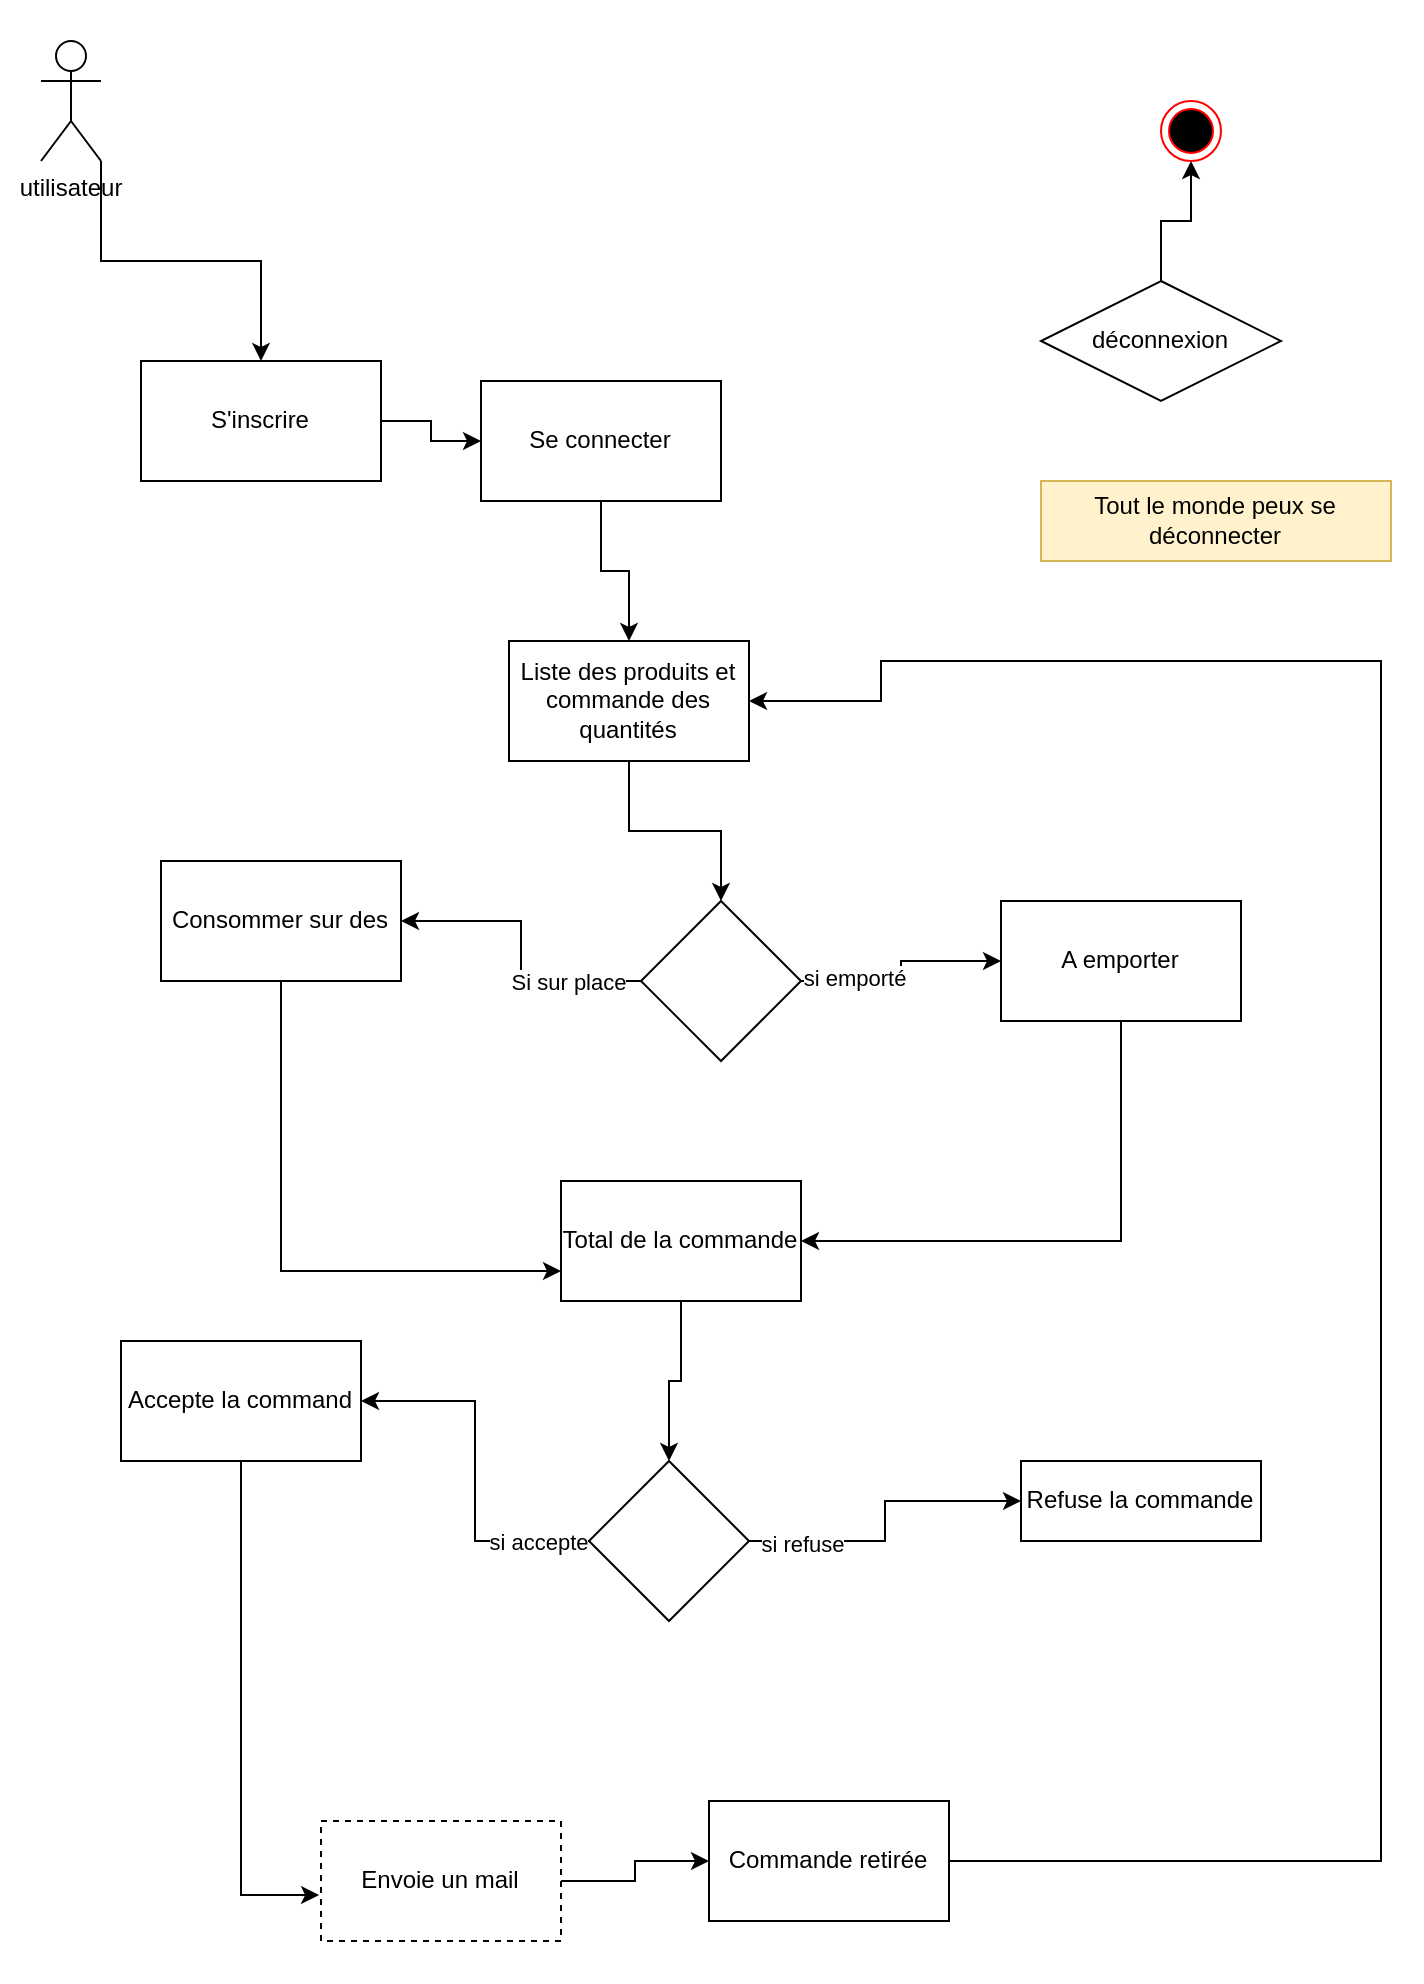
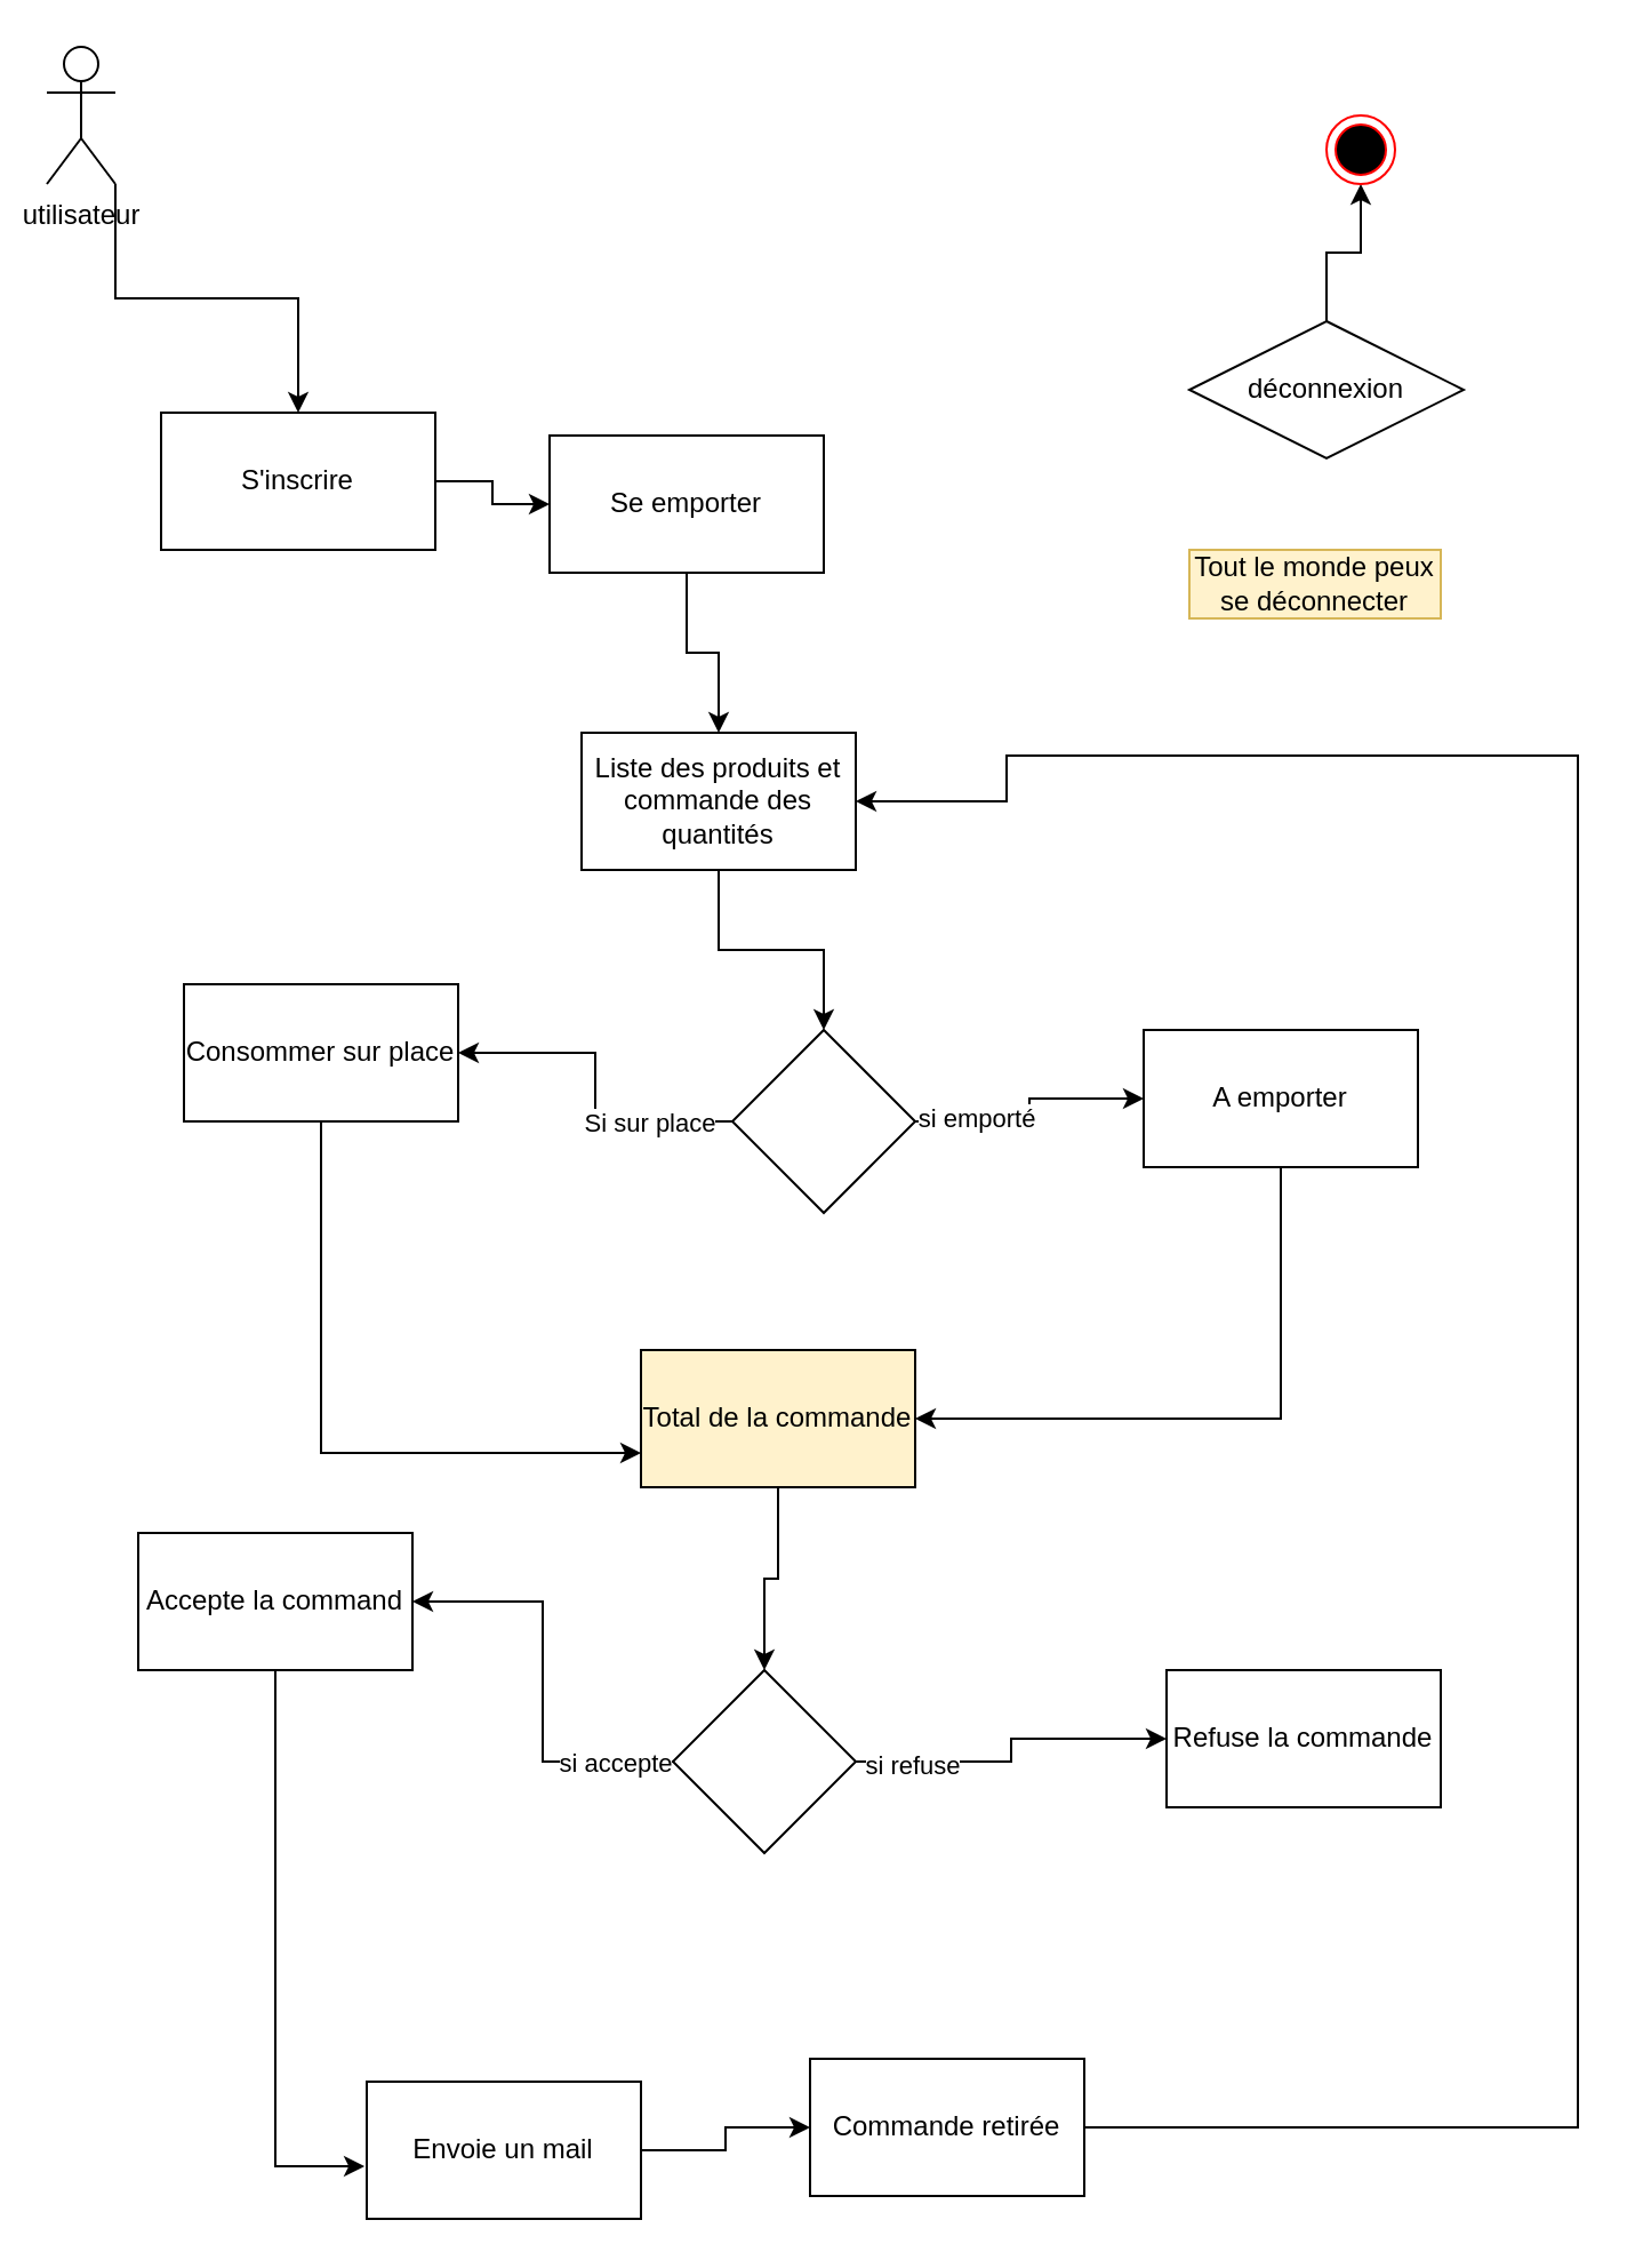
  <mxCell id="0" />
  <mxCell id="1" parent="0" />
  <mxCell id="2" style="edgeStyle=orthogonalEdgeStyle;rounded=0;orthogonalLoop=1;jettySize=auto;html=1;exitX=0.5;exitY=1;exitDx=0;exitDy=0;entryX=0.5;entryY=0;entryDx=0;entryDy=0;" edge="1" parent="1" source="3" target="7"><mxGeometry relative="1" as="geometry" /></mxCell>
- <mxCell id="3" value="Se connecter" style="rounded=0;whiteSpace=wrap;html=1;" vertex="1" parent="1"><mxGeometry x="240" y="190" width="120" height="60" as="geometry" /></mxCell>
+ <mxCell id="3" value="Se emporter" style="rounded=0;whiteSpace=wrap;html=1;" vertex="1" parent="1"><mxGeometry x="240" y="190" width="120" height="60" as="geometry" /></mxCell>
  <mxCell id="4" style="edgeStyle=orthogonalEdgeStyle;rounded=0;orthogonalLoop=1;jettySize=auto;html=1;exitX=1;exitY=0.5;exitDx=0;exitDy=0;entryX=0;entryY=0.5;entryDx=0;entryDy=0;" edge="1" parent="1" source="5" target="3"><mxGeometry relative="1" as="geometry" /></mxCell>
  <mxCell id="5" value="S'inscrire" style="rounded=0;whiteSpace=wrap;html=1;" vertex="1" parent="1"><mxGeometry x="70" y="180" width="120" height="60" as="geometry" /></mxCell>
  <mxCell id="6" style="edgeStyle=orthogonalEdgeStyle;rounded=0;orthogonalLoop=1;jettySize=auto;html=1;entryX=0.5;entryY=0;entryDx=0;entryDy=0;" edge="1" parent="1" source="7" target="12"><mxGeometry relative="1" as="geometry" /></mxCell>
  <mxCell id="7" value="Liste des produits et commande des quantités" style="rounded=0;whiteSpace=wrap;html=1;" vertex="1" parent="1"><mxGeometry x="254" y="320" width="120" height="60" as="geometry" /></mxCell>
  <mxCell id="8" style="edgeStyle=orthogonalEdgeStyle;rounded=0;orthogonalLoop=1;jettySize=auto;html=1;exitX=0;exitY=0.5;exitDx=0;exitDy=0;" edge="1" parent="1" source="12" target="14"><mxGeometry relative="1" as="geometry" /></mxCell>
  <mxCell id="9" value="&lt;div&gt;Si sur place&lt;/div&gt;" style="edgeLabel;html=1;align=center;verticalAlign=middle;resizable=0;points=[];" vertex="1" connectable="0" parent="8"><mxGeometry x="-0.507" relative="1" as="geometry"><mxPoint as="offset" /></mxGeometry></mxCell>
  <mxCell id="10" style="edgeStyle=orthogonalEdgeStyle;rounded=0;orthogonalLoop=1;jettySize=auto;html=1;exitX=1;exitY=0.5;exitDx=0;exitDy=0;entryX=0;entryY=0.5;entryDx=0;entryDy=0;" edge="1" parent="1" source="12" target="16"><mxGeometry relative="1" as="geometry" /></mxCell>
  <mxCell id="11" value="si emporté" style="edgeLabel;html=1;align=center;verticalAlign=middle;resizable=0;points=[];" vertex="1" connectable="0" parent="10"><mxGeometry x="-0.527" y="2" relative="1" as="geometry"><mxPoint as="offset" /></mxGeometry></mxCell>
  <mxCell id="12" value="" style="rhombus;whiteSpace=wrap;html=1;" vertex="1" parent="1"><mxGeometry x="320" y="450" width="80" height="80" as="geometry" /></mxCell>
  <mxCell id="13" style="edgeStyle=orthogonalEdgeStyle;rounded=0;orthogonalLoop=1;jettySize=auto;html=1;exitX=0.5;exitY=1;exitDx=0;exitDy=0;entryX=0;entryY=0.75;entryDx=0;entryDy=0;" edge="1" parent="1" source="14" target="18"><mxGeometry relative="1" as="geometry" /></mxCell>
- <mxCell id="14" value="Consommer sur des" style="rounded=0;whiteSpace=wrap;html=1;" vertex="1" parent="1"><mxGeometry x="80" y="430" width="120" height="60" as="geometry" /></mxCell>
+ <mxCell id="14" value="Consommer sur place" style="rounded=0;whiteSpace=wrap;html=1;" vertex="1" parent="1"><mxGeometry x="80" y="430" width="120" height="60" as="geometry" /></mxCell>
  <mxCell id="15" style="edgeStyle=orthogonalEdgeStyle;rounded=0;orthogonalLoop=1;jettySize=auto;html=1;exitX=0.5;exitY=1;exitDx=0;exitDy=0;entryX=1;entryY=0.5;entryDx=0;entryDy=0;" edge="1" parent="1" source="16" target="18"><mxGeometry relative="1" as="geometry" /></mxCell>
  <mxCell id="16" value="A emporter" style="rounded=0;whiteSpace=wrap;html=1;" vertex="1" parent="1"><mxGeometry x="500" y="450" width="120" height="60" as="geometry" /></mxCell>
  <mxCell id="17" style="edgeStyle=orthogonalEdgeStyle;rounded=0;orthogonalLoop=1;jettySize=auto;html=1;exitX=0.5;exitY=1;exitDx=0;exitDy=0;entryX=0.5;entryY=0;entryDx=0;entryDy=0;" edge="1" parent="1" source="18" target="24"><mxGeometry relative="1" as="geometry" /></mxCell>
- <mxCell id="18" value="&lt;div&gt;Total de la commande&lt;/div&gt;" style="rounded=0;whiteSpace=wrap;html=1;" vertex="1" parent="1"><mxGeometry x="280" y="590" width="120" height="60" as="geometry" /></mxCell>
+ <mxCell id="18" value="&lt;div&gt;Total de la commande&lt;/div&gt;" style="rounded=0;whiteSpace=wrap;html=1;fillColor=#fff2cc;" vertex="1" parent="1"><mxGeometry x="280" y="590" width="120" height="60" as="geometry" /></mxCell>
  <mxCell id="19" value="Accepte la command" style="rounded=0;whiteSpace=wrap;html=1;" vertex="1" parent="1"><mxGeometry x="60" y="670" width="120" height="60" as="geometry" /></mxCell>
  <mxCell id="20" style="edgeStyle=orthogonalEdgeStyle;rounded=0;orthogonalLoop=1;jettySize=auto;html=1;exitX=0;exitY=0.5;exitDx=0;exitDy=0;entryX=1;entryY=0.5;entryDx=0;entryDy=0;" edge="1" parent="1" source="24" target="19"><mxGeometry relative="1" as="geometry" /></mxCell>
  <mxCell id="21" value="si accepte" style="edgeLabel;html=1;align=center;verticalAlign=middle;resizable=0;points=[];" vertex="1" connectable="0" parent="20"><mxGeometry x="-0.717" relative="1" as="geometry"><mxPoint as="offset" /></mxGeometry></mxCell>
  <mxCell id="22" style="edgeStyle=orthogonalEdgeStyle;rounded=0;orthogonalLoop=1;jettySize=auto;html=1;exitX=1;exitY=0.5;exitDx=0;exitDy=0;entryX=0;entryY=0.5;entryDx=0;entryDy=0;" edge="1" parent="1" source="24" target="25"><mxGeometry relative="1" as="geometry" /></mxCell>
  <mxCell id="23" value="si refuse" style="edgeLabel;html=1;align=center;verticalAlign=middle;resizable=0;points=[];" vertex="1" connectable="0" parent="22"><mxGeometry x="-0.671" y="-1" relative="1" as="geometry"><mxPoint as="offset" /></mxGeometry></mxCell>
  <mxCell id="24" value="" style="rhombus;whiteSpace=wrap;html=1;" vertex="1" parent="1"><mxGeometry x="294" y="730" width="80" height="80" as="geometry" /></mxCell>
- <mxCell id="25" value="Refuse la commande" style="rounded=0;whiteSpace=wrap;html=1;" vertex="1" parent="1"><mxGeometry x="510" y="730" width="120" height="40" as="geometry" /></mxCell>
+ <mxCell id="25" value="Refuse la commande" style="rounded=0;whiteSpace=wrap;html=1;" vertex="1" parent="1"><mxGeometry x="510" y="730" width="120" height="60" as="geometry" /></mxCell>
  <mxCell id="26" style="edgeStyle=orthogonalEdgeStyle;rounded=0;orthogonalLoop=1;jettySize=auto;html=1;exitX=1;exitY=0.5;exitDx=0;exitDy=0;" edge="1" parent="1" source="27" target="30"><mxGeometry relative="1" as="geometry" /></mxCell>
- <mxCell id="27" value="Envoie un mail" style="rounded=0;whiteSpace=wrap;html=1;dashed=1;" vertex="1" parent="1"><mxGeometry x="160" y="910" width="120" height="60" as="geometry" /></mxCell>
+ <mxCell id="27" value="Envoie un mail" style="rounded=0;whiteSpace=wrap;html=1;" vertex="1" parent="1"><mxGeometry x="160" y="910" width="120" height="60" as="geometry" /></mxCell>
  <mxCell id="28" style="edgeStyle=orthogonalEdgeStyle;rounded=0;orthogonalLoop=1;jettySize=auto;html=1;exitX=0.5;exitY=1;exitDx=0;exitDy=0;entryX=-0.008;entryY=0.617;entryDx=0;entryDy=0;entryPerimeter=0;" edge="1" parent="1" source="19" target="27"><mxGeometry relative="1" as="geometry" /></mxCell>
  <mxCell id="29" style="edgeStyle=orthogonalEdgeStyle;rounded=0;orthogonalLoop=1;jettySize=auto;html=1;exitX=1;exitY=0.5;exitDx=0;exitDy=0;entryX=1;entryY=0.5;entryDx=0;entryDy=0;" edge="1" parent="1" source="30" target="7"><mxGeometry relative="1" as="geometry"><Array as="points"><mxPoint x="690" y="930" /><mxPoint x="690" y="330" /><mxPoint x="440" y="330" /><mxPoint x="440" y="350" /></Array></mxGeometry></mxCell>
  <mxCell id="30" value="Commande retirée" style="rounded=0;whiteSpace=wrap;html=1;" vertex="1" parent="1"><mxGeometry x="354" y="900" width="120" height="60" as="geometry" /></mxCell>
  <mxCell id="31" style="edgeStyle=orthogonalEdgeStyle;rounded=0;orthogonalLoop=1;jettySize=auto;html=1;exitX=0.5;exitY=0;exitDx=0;exitDy=0;" edge="1" parent="1" source="32" target="34"><mxGeometry relative="1" as="geometry" /></mxCell>
  <mxCell id="32" value="déconnexion" style="rhombus;whiteSpace=wrap;html=1;" vertex="1" parent="1"><mxGeometry x="520" y="140" width="120" height="60" as="geometry" /></mxCell>
- <mxCell id="33" value="Tout le monde peux se déconnecter" style="text;html=1;strokeColor=#d6b656;fillColor=#fff2cc;align=center;verticalAlign=middle;whiteSpace=wrap;rounded=0;" vertex="1" parent="1"><mxGeometry x="520" y="240" width="175" height="40" as="geometry" /></mxCell>
+ <mxCell id="33" value="Tout le monde peux se déconnecter" style="text;html=1;strokeColor=#d6b656;fillColor=#fff2cc;align=center;verticalAlign=middle;whiteSpace=wrap;rounded=0;" vertex="1" parent="1"><mxGeometry x="520" y="240" width="110" height="30" as="geometry" /></mxCell>
  <mxCell id="34" value="" style="ellipse;html=1;shape=endState;fillColor=#000000;strokeColor=#ff0000;" vertex="1" parent="1"><mxGeometry x="580" y="50" width="30" height="30" as="geometry" /></mxCell>
  <mxCell id="35" style="edgeStyle=orthogonalEdgeStyle;rounded=0;orthogonalLoop=1;jettySize=auto;html=1;exitX=1;exitY=1;exitDx=0;exitDy=0;exitPerimeter=0;" edge="1" parent="1" source="36" target="5"><mxGeometry relative="1" as="geometry" /></mxCell>
  <mxCell id="36" value="utilisateur" style="shape=umlActor;verticalLabelPosition=bottom;verticalAlign=top;html=1;" vertex="1" parent="1"><mxGeometry x="20" y="20" width="30" height="60" as="geometry" /></mxCell>
